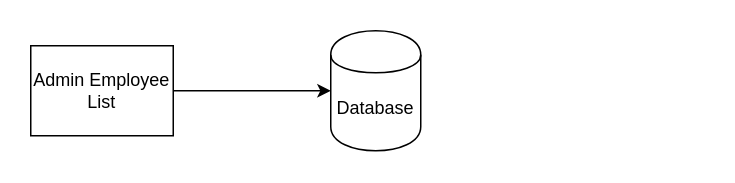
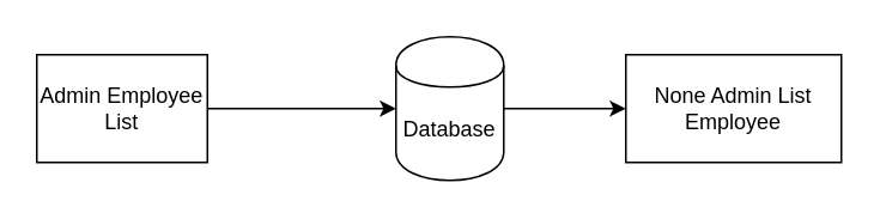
  <mxCell id="0" />
  <mxCell id="1" parent="0" />
  <mxCell id="2" style="edgeStyle=orthogonalEdgeStyle;rounded=0;orthogonalLoop=1;jettySize=auto;html=1;exitX=1;exitY=0.5;exitDx=0;exitDy=0;entryX=0;entryY=0.5;entryDx=0;entryDy=0;" parent="1" source="3" edge="1"><mxGeometry relative="1" as="geometry"><mxPoint x="220" y="60" as="targetPoint" /></mxGeometry></mxCell>
  <mxCell id="3" value="Admin Employee List" style="rounded=0;whiteSpace=wrap;html=1;" parent="1" vertex="1"><mxGeometry x="20" y="30" width="95" height="60" as="geometry" /></mxCell>
+ <mxCell id="4" style="edgeStyle=orthogonalEdgeStyle;rounded=0;orthogonalLoop=1;jettySize=auto;html=1;exitX=1;exitY=0.5;exitDx=0;exitDy=0;entryX=0;entryY=0.5;entryDx=0;entryDy=0;" parent="1" source="5" target="6" edge="1"><mxGeometry relative="1" as="geometry" /></mxCell>
  <mxCell id="5" value="Database" style="shape=cylinder;whiteSpace=wrap;html=1;boundedLbl=1;backgroundOutline=1;" parent="1" vertex="1"><mxGeometry x="220" y="20" width="60" height="80" as="geometry" /></mxCell>
+ <mxCell id="6" value="None Admin List Employee" style="rounded=0;whiteSpace=wrap;html=1;" parent="1" vertex="1"><mxGeometry x="348" y="30" width="120" height="60" as="geometry" /></mxCell>
